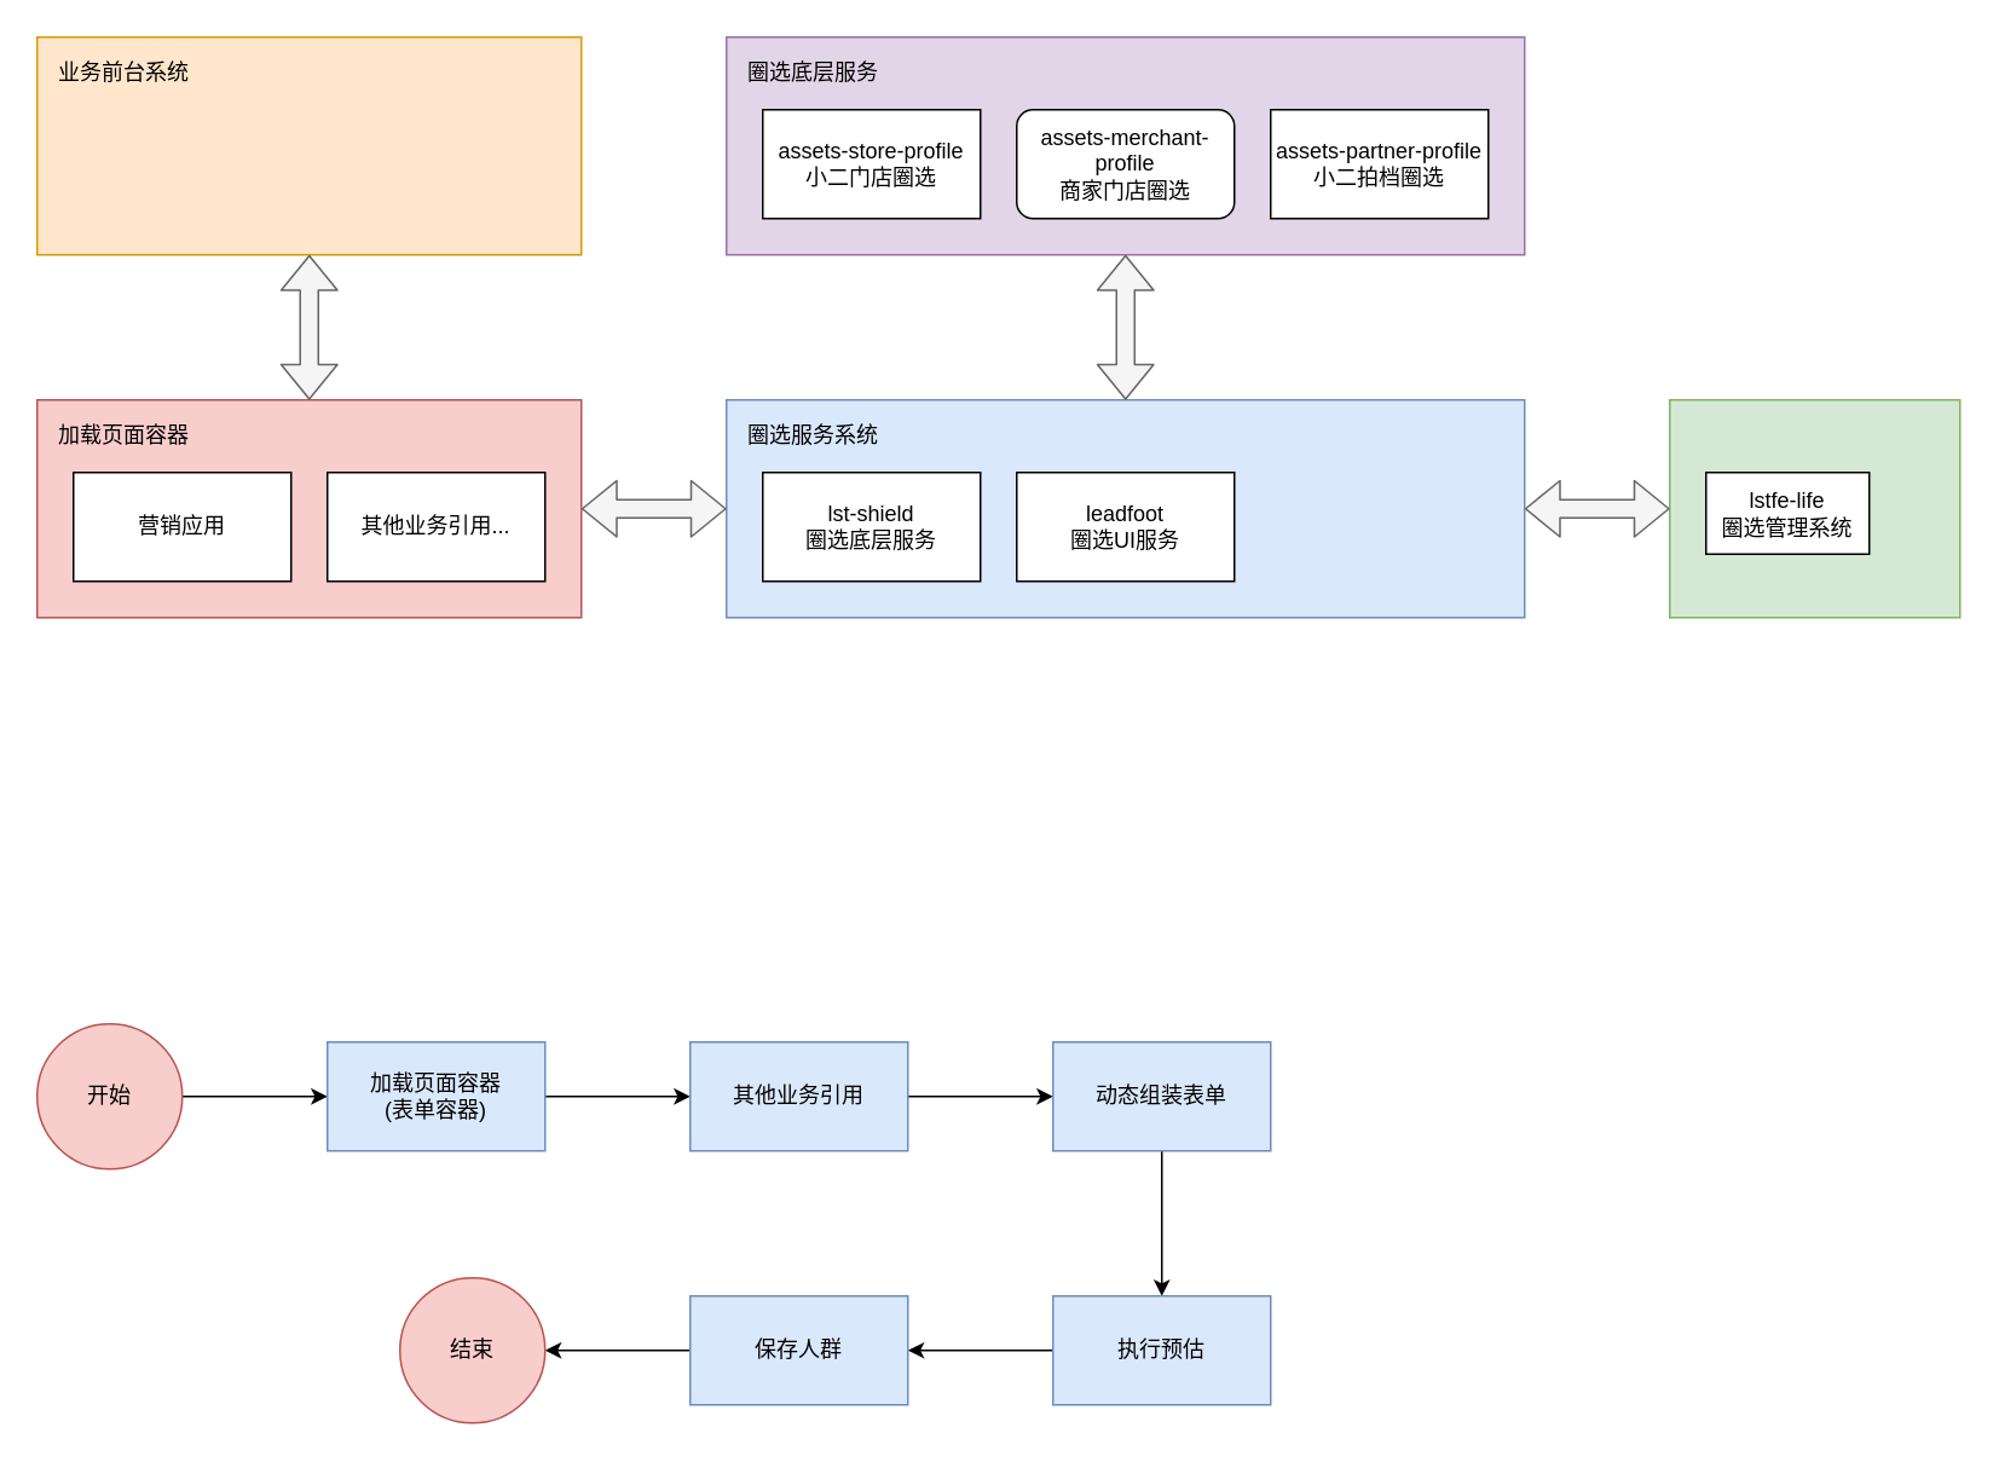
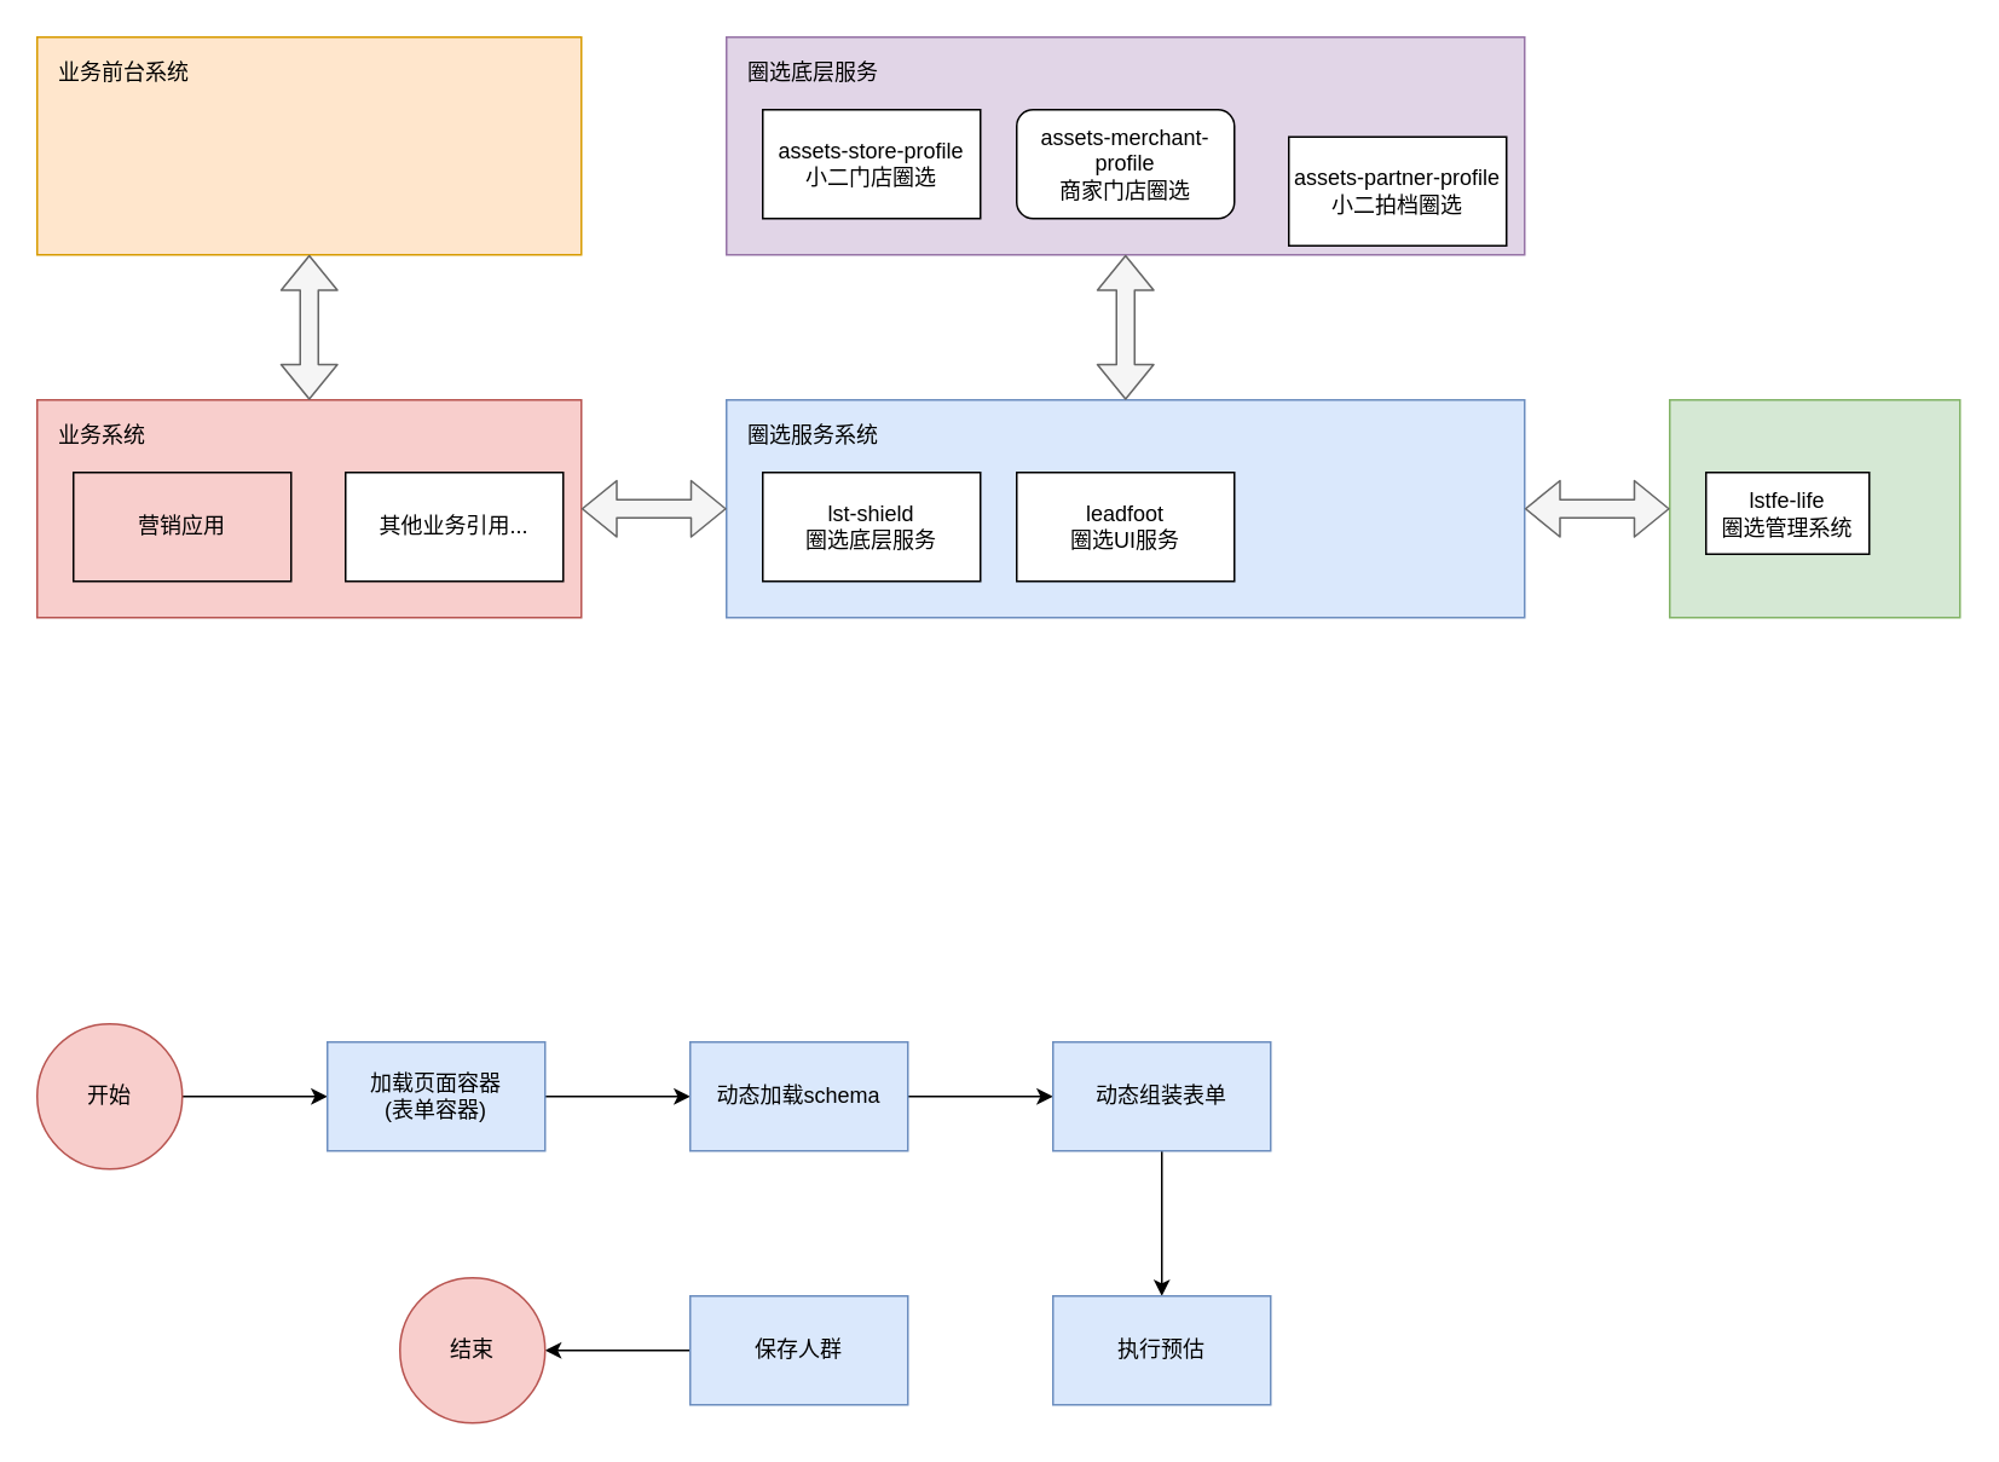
  <mxCell id="0" />
  <mxCell id="1" parent="0" />
  <mxCell id="2" value="" style="rounded=0;whiteSpace=wrap;html=1;fillColor=#dae8fc;strokeColor=#6c8ebf;" vertex="1" parent="1"><mxGeometry x="400" y="220" width="440" height="120" as="geometry" /></mxCell>
  <mxCell id="3" value="" style="rounded=0;whiteSpace=wrap;html=1;fillColor=#e1d5e7;strokeColor=#9673a6;" vertex="1" parent="1"><mxGeometry x="400" y="20" width="440" height="120" as="geometry" /></mxCell>
  <mxCell id="4" value="assets-store-profile&lt;br&gt;小二门店圈选" style="rounded=0;whiteSpace=wrap;html=1;" vertex="1" parent="1"><mxGeometry x="420" y="60" width="120" height="60" as="geometry" /></mxCell>
  <mxCell id="5" value="assets-merchant-profile&lt;br&gt;商家门店圈选" style="whiteSpace=wrap;html=1;rounded=1;" vertex="1" parent="1"><mxGeometry x="560" y="60" width="120" height="60" as="geometry" /></mxCell>
- <mxCell id="6" value="assets-partner-profile&lt;br&gt;小二拍档圈选" style="rounded=0;whiteSpace=wrap;html=1;" vertex="1" parent="1"><mxGeometry x="700" y="60" width="120" height="60" as="geometry" /></mxCell>
+ <mxCell id="6" value="assets-partner-profile&lt;br&gt;小二拍档圈选" style="rounded=0;whiteSpace=wrap;html=1;" vertex="1" parent="1"><mxGeometry x="710" y="75" width="120" height="60" as="geometry" /></mxCell>
  <mxCell id="7" value="圈选底层服务&amp;nbsp;" style="text;html=1;strokeColor=none;fillColor=none;align=left;verticalAlign=middle;whiteSpace=wrap;rounded=0;" vertex="1" parent="1"><mxGeometry x="410" y="30" width="120" height="20" as="geometry" /></mxCell>
  <mxCell id="8" value="圈选服务系统" style="text;html=1;strokeColor=none;fillColor=none;align=left;verticalAlign=middle;whiteSpace=wrap;rounded=0;" vertex="1" parent="1"><mxGeometry x="410" y="230" width="120" height="20" as="geometry" /></mxCell>
  <mxCell id="9" value="" style="rounded=0;whiteSpace=wrap;html=1;fillColor=#d5e8d4;strokeColor=#82b366;" vertex="1" parent="1"><mxGeometry x="920" y="220" width="160" height="120" as="geometry" /></mxCell>
  <mxCell id="10" value="lstfe-life&lt;br&gt;圈选管理系统" style="rounded=0;whiteSpace=wrap;html=1;" vertex="1" parent="1"><mxGeometry x="940" y="260" width="90" height="45" as="geometry" /></mxCell>
  <mxCell id="11" value="" style="shape=flexArrow;endArrow=classic;startArrow=classic;html=1;entryX=0.5;entryY=1;entryDx=0;entryDy=0;fillColor=#f5f5f5;strokeColor=#666666;" edge="1" parent="1" source="2" target="3"><mxGeometry width="50" height="50" relative="1" as="geometry"><mxPoint x="400" y="410" as="sourcePoint" /><mxPoint x="450" y="360" as="targetPoint" /></mxGeometry></mxCell>
  <mxCell id="12" value="" style="shape=flexArrow;endArrow=classic;startArrow=classic;html=1;entryX=0;entryY=0.5;entryDx=0;entryDy=0;exitX=1;exitY=0.5;exitDx=0;exitDy=0;fillColor=#f5f5f5;strokeColor=#666666;" edge="1" parent="1" source="2" target="9"><mxGeometry width="50" height="50" relative="1" as="geometry"><mxPoint x="400" y="410" as="sourcePoint" /><mxPoint x="450" y="360" as="targetPoint" /></mxGeometry></mxCell>
  <mxCell id="13" value="lst-shield&lt;br&gt;圈选底层服务" style="rounded=0;whiteSpace=wrap;html=1;align=center;" vertex="1" parent="1"><mxGeometry x="420" y="260" width="120" height="60" as="geometry" /></mxCell>
  <mxCell id="14" value="leadfoot&lt;br&gt;圈选UI服务" style="rounded=0;whiteSpace=wrap;html=1;align=center;" vertex="1" parent="1"><mxGeometry x="560" y="260" width="120" height="60" as="geometry" /></mxCell>
  <mxCell id="15" value="" style="rounded=0;whiteSpace=wrap;html=1;align=left;fillColor=#f8cecc;strokeColor=#b85450;" vertex="1" parent="1"><mxGeometry x="20" y="220" width="300" height="120" as="geometry" /></mxCell>
- <mxCell id="16" value="加载页面容器" style="text;html=1;strokeColor=none;fillColor=none;align=left;verticalAlign=middle;whiteSpace=wrap;rounded=0;" vertex="1" parent="1"><mxGeometry x="30" y="230" width="120" height="20" as="geometry" /></mxCell>
+ <mxCell id="16" value="业务系统" style="text;html=1;strokeColor=none;fillColor=none;align=left;verticalAlign=middle;whiteSpace=wrap;rounded=0;" vertex="1" parent="1"><mxGeometry x="30" y="230" width="120" height="20" as="geometry" /></mxCell>
  <mxCell id="17" value="" style="shape=flexArrow;endArrow=classic;startArrow=classic;html=1;entryX=0;entryY=0.5;entryDx=0;entryDy=0;exitX=1;exitY=0.5;exitDx=0;exitDy=0;fillColor=#f5f5f5;strokeColor=#666666;" edge="1" parent="1"><mxGeometry width="50" height="50" relative="1" as="geometry"><mxPoint x="320" y="280" as="sourcePoint" /><mxPoint x="400" y="280" as="targetPoint" /></mxGeometry></mxCell>
- <mxCell id="18" value="营销应用" style="rounded=0;whiteSpace=wrap;html=1;align=center;" vertex="1" parent="1"><mxGeometry x="40" y="260" width="120" height="60" as="geometry" /></mxCell>
- <mxCell id="19" value="其他业务引用..." style="rounded=0;whiteSpace=wrap;html=1;align=center;" vertex="1" parent="1"><mxGeometry x="180" y="260" width="120" height="60" as="geometry" /></mxCell>
+ <mxCell id="18" value="营销应用" style="rounded=0;whiteSpace=wrap;html=1;align=center;fillColor=#f8cecc;" vertex="1" parent="1"><mxGeometry x="40" y="260" width="120" height="60" as="geometry" /></mxCell>
+ <mxCell id="19" value="其他业务引用..." style="rounded=0;whiteSpace=wrap;html=1;align=center;" vertex="1" parent="1"><mxGeometry x="190" y="260" width="120" height="60" as="geometry" /></mxCell>
  <mxCell id="20" value="" style="rounded=0;whiteSpace=wrap;html=1;fillColor=#ffe6cc;strokeColor=#d79b00;" vertex="1" parent="1"><mxGeometry x="20" y="20" width="300" height="120" as="geometry" /></mxCell>
  <mxCell id="21" value="" style="shape=flexArrow;endArrow=classic;startArrow=classic;html=1;entryX=0.5;entryY=1;entryDx=0;entryDy=0;fillColor=#f5f5f5;strokeColor=#666666;" edge="1" parent="1"><mxGeometry width="50" height="50" relative="1" as="geometry"><mxPoint x="170" y="220" as="sourcePoint" /><mxPoint x="170" y="140" as="targetPoint" /></mxGeometry></mxCell>
  <mxCell id="22" value="业务前台系统&amp;nbsp;" style="text;html=1;strokeColor=none;fillColor=none;align=left;verticalAlign=middle;whiteSpace=wrap;rounded=0;" vertex="1" parent="1"><mxGeometry x="30" y="30" width="120" height="20" as="geometry" /></mxCell>
  <mxCell id="23" value="" style="edgeStyle=orthogonalEdgeStyle;rounded=0;orthogonalLoop=1;jettySize=auto;html=1;" edge="1" parent="1" source="24"><mxGeometry relative="1" as="geometry"><mxPoint x="180" y="604" as="targetPoint" /></mxGeometry></mxCell>
  <mxCell id="24" value="开始" style="ellipse;whiteSpace=wrap;html=1;aspect=fixed;align=center;fillColor=#f8cecc;strokeColor=#b85450;" vertex="1" parent="1"><mxGeometry x="20" y="564" width="80" height="80" as="geometry" /></mxCell>
  <mxCell id="25" value="" style="edgeStyle=orthogonalEdgeStyle;rounded=0;orthogonalLoop=1;jettySize=auto;html=1;" edge="1" parent="1" source="26" target="28"><mxGeometry relative="1" as="geometry" /></mxCell>
  <mxCell id="26" value="加载页面容器&lt;br&gt;(表单容器)" style="rounded=0;whiteSpace=wrap;html=1;align=center;fillColor=#dae8fc;strokeColor=#6c8ebf;" vertex="1" parent="1"><mxGeometry x="180" y="574" width="120" height="60" as="geometry" /></mxCell>
  <mxCell id="27" value="" style="edgeStyle=orthogonalEdgeStyle;rounded=0;orthogonalLoop=1;jettySize=auto;html=1;" edge="1" parent="1" source="28" target="30"><mxGeometry relative="1" as="geometry" /></mxCell>
- <mxCell id="28" value="其他业务引用" style="rounded=0;whiteSpace=wrap;html=1;align=center;fillColor=#dae8fc;strokeColor=#6c8ebf;" vertex="1" parent="1"><mxGeometry x="380" y="574" width="120" height="60" as="geometry" /></mxCell>
+ <mxCell id="28" value="动态加载schema" style="rounded=0;whiteSpace=wrap;html=1;align=center;fillColor=#dae8fc;strokeColor=#6c8ebf;" vertex="1" parent="1"><mxGeometry x="380" y="574" width="120" height="60" as="geometry" /></mxCell>
  <mxCell id="29" value="" style="edgeStyle=orthogonalEdgeStyle;rounded=0;orthogonalLoop=1;jettySize=auto;html=1;" edge="1" parent="1" source="30" target="32"><mxGeometry relative="1" as="geometry" /></mxCell>
  <mxCell id="30" value="动态组装表单" style="rounded=0;whiteSpace=wrap;html=1;align=center;fillColor=#dae8fc;strokeColor=#6c8ebf;" vertex="1" parent="1"><mxGeometry x="580" y="574" width="120" height="60" as="geometry" /></mxCell>
- <mxCell id="31" value="" style="edgeStyle=orthogonalEdgeStyle;rounded=0;orthogonalLoop=1;jettySize=auto;html=1;" edge="1" parent="1" source="32" target="34"><mxGeometry relative="1" as="geometry" /></mxCell>
  <mxCell id="32" value="执行预估" style="rounded=0;whiteSpace=wrap;html=1;align=center;fillColor=#dae8fc;strokeColor=#6c8ebf;" vertex="1" parent="1"><mxGeometry x="580" y="714" width="120" height="60" as="geometry" /></mxCell>
  <mxCell id="33" value="" style="edgeStyle=orthogonalEdgeStyle;rounded=0;orthogonalLoop=1;jettySize=auto;html=1;" edge="1" parent="1" source="34"><mxGeometry relative="1" as="geometry"><mxPoint x="300" y="744" as="targetPoint" /></mxGeometry></mxCell>
  <mxCell id="34" value="保存人群" style="rounded=0;whiteSpace=wrap;html=1;align=center;fillColor=#dae8fc;strokeColor=#6c8ebf;" vertex="1" parent="1"><mxGeometry x="380" y="714" width="120" height="60" as="geometry" /></mxCell>
  <mxCell id="35" value="结束" style="ellipse;whiteSpace=wrap;html=1;aspect=fixed;align=center;fillColor=#f8cecc;strokeColor=#b85450;" vertex="1" parent="1"><mxGeometry x="220" y="704" width="80" height="80" as="geometry" /></mxCell>
